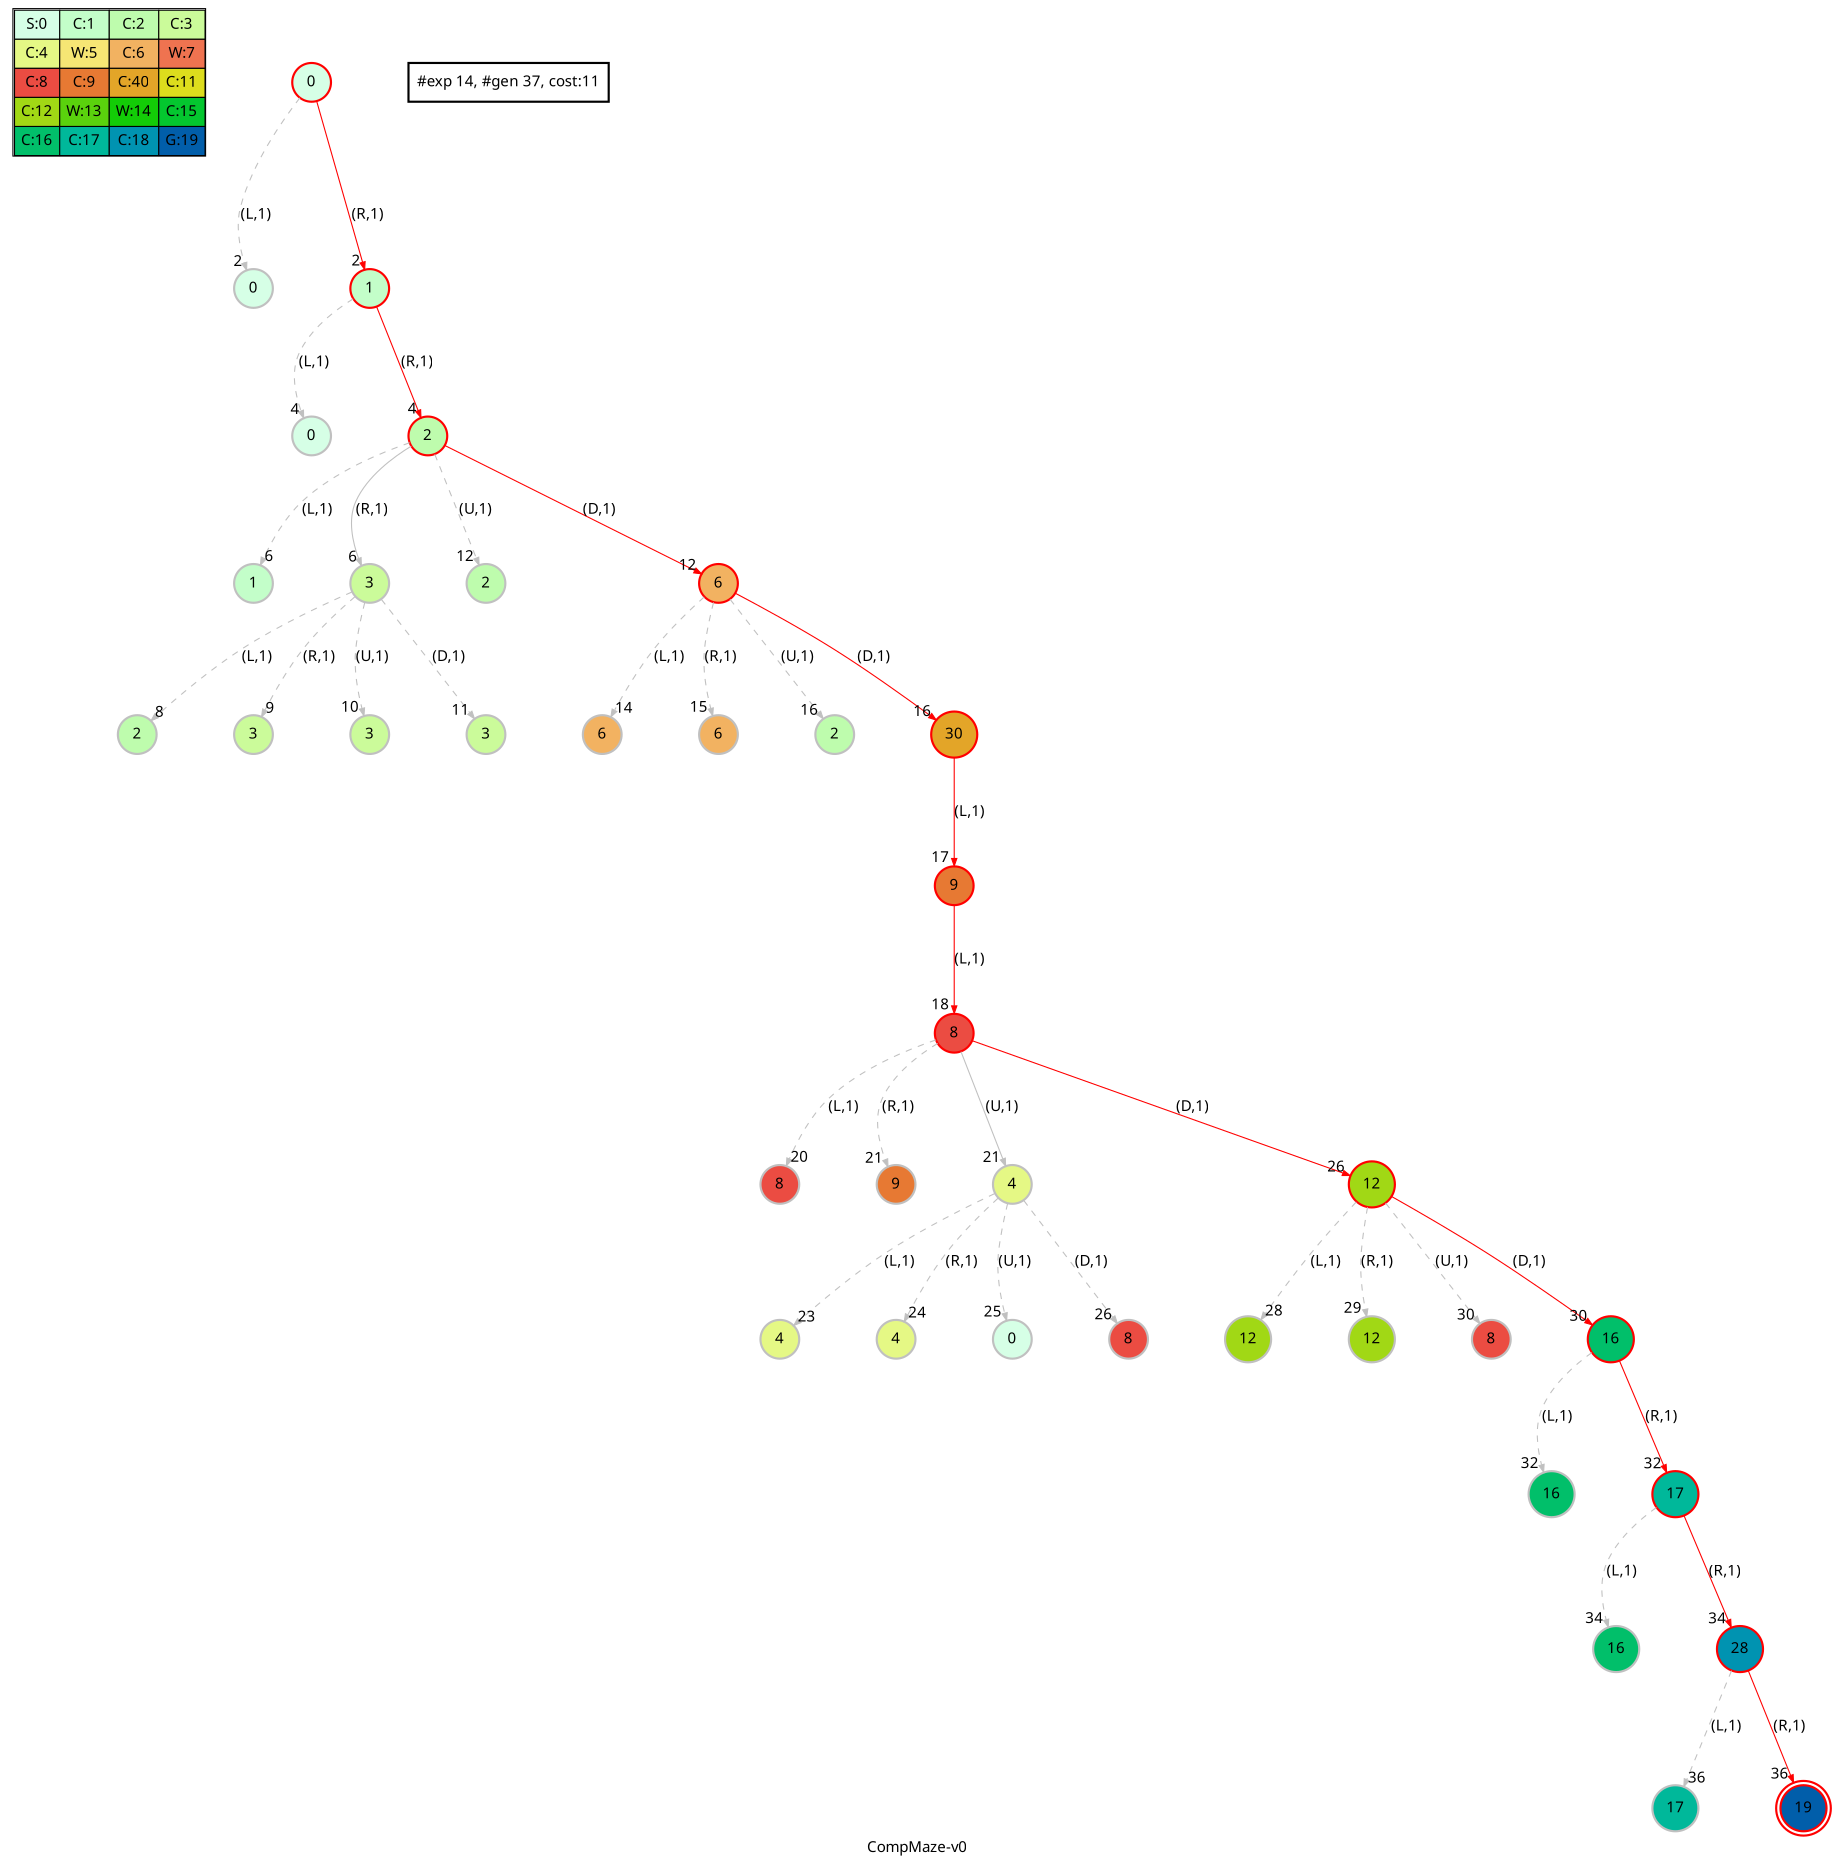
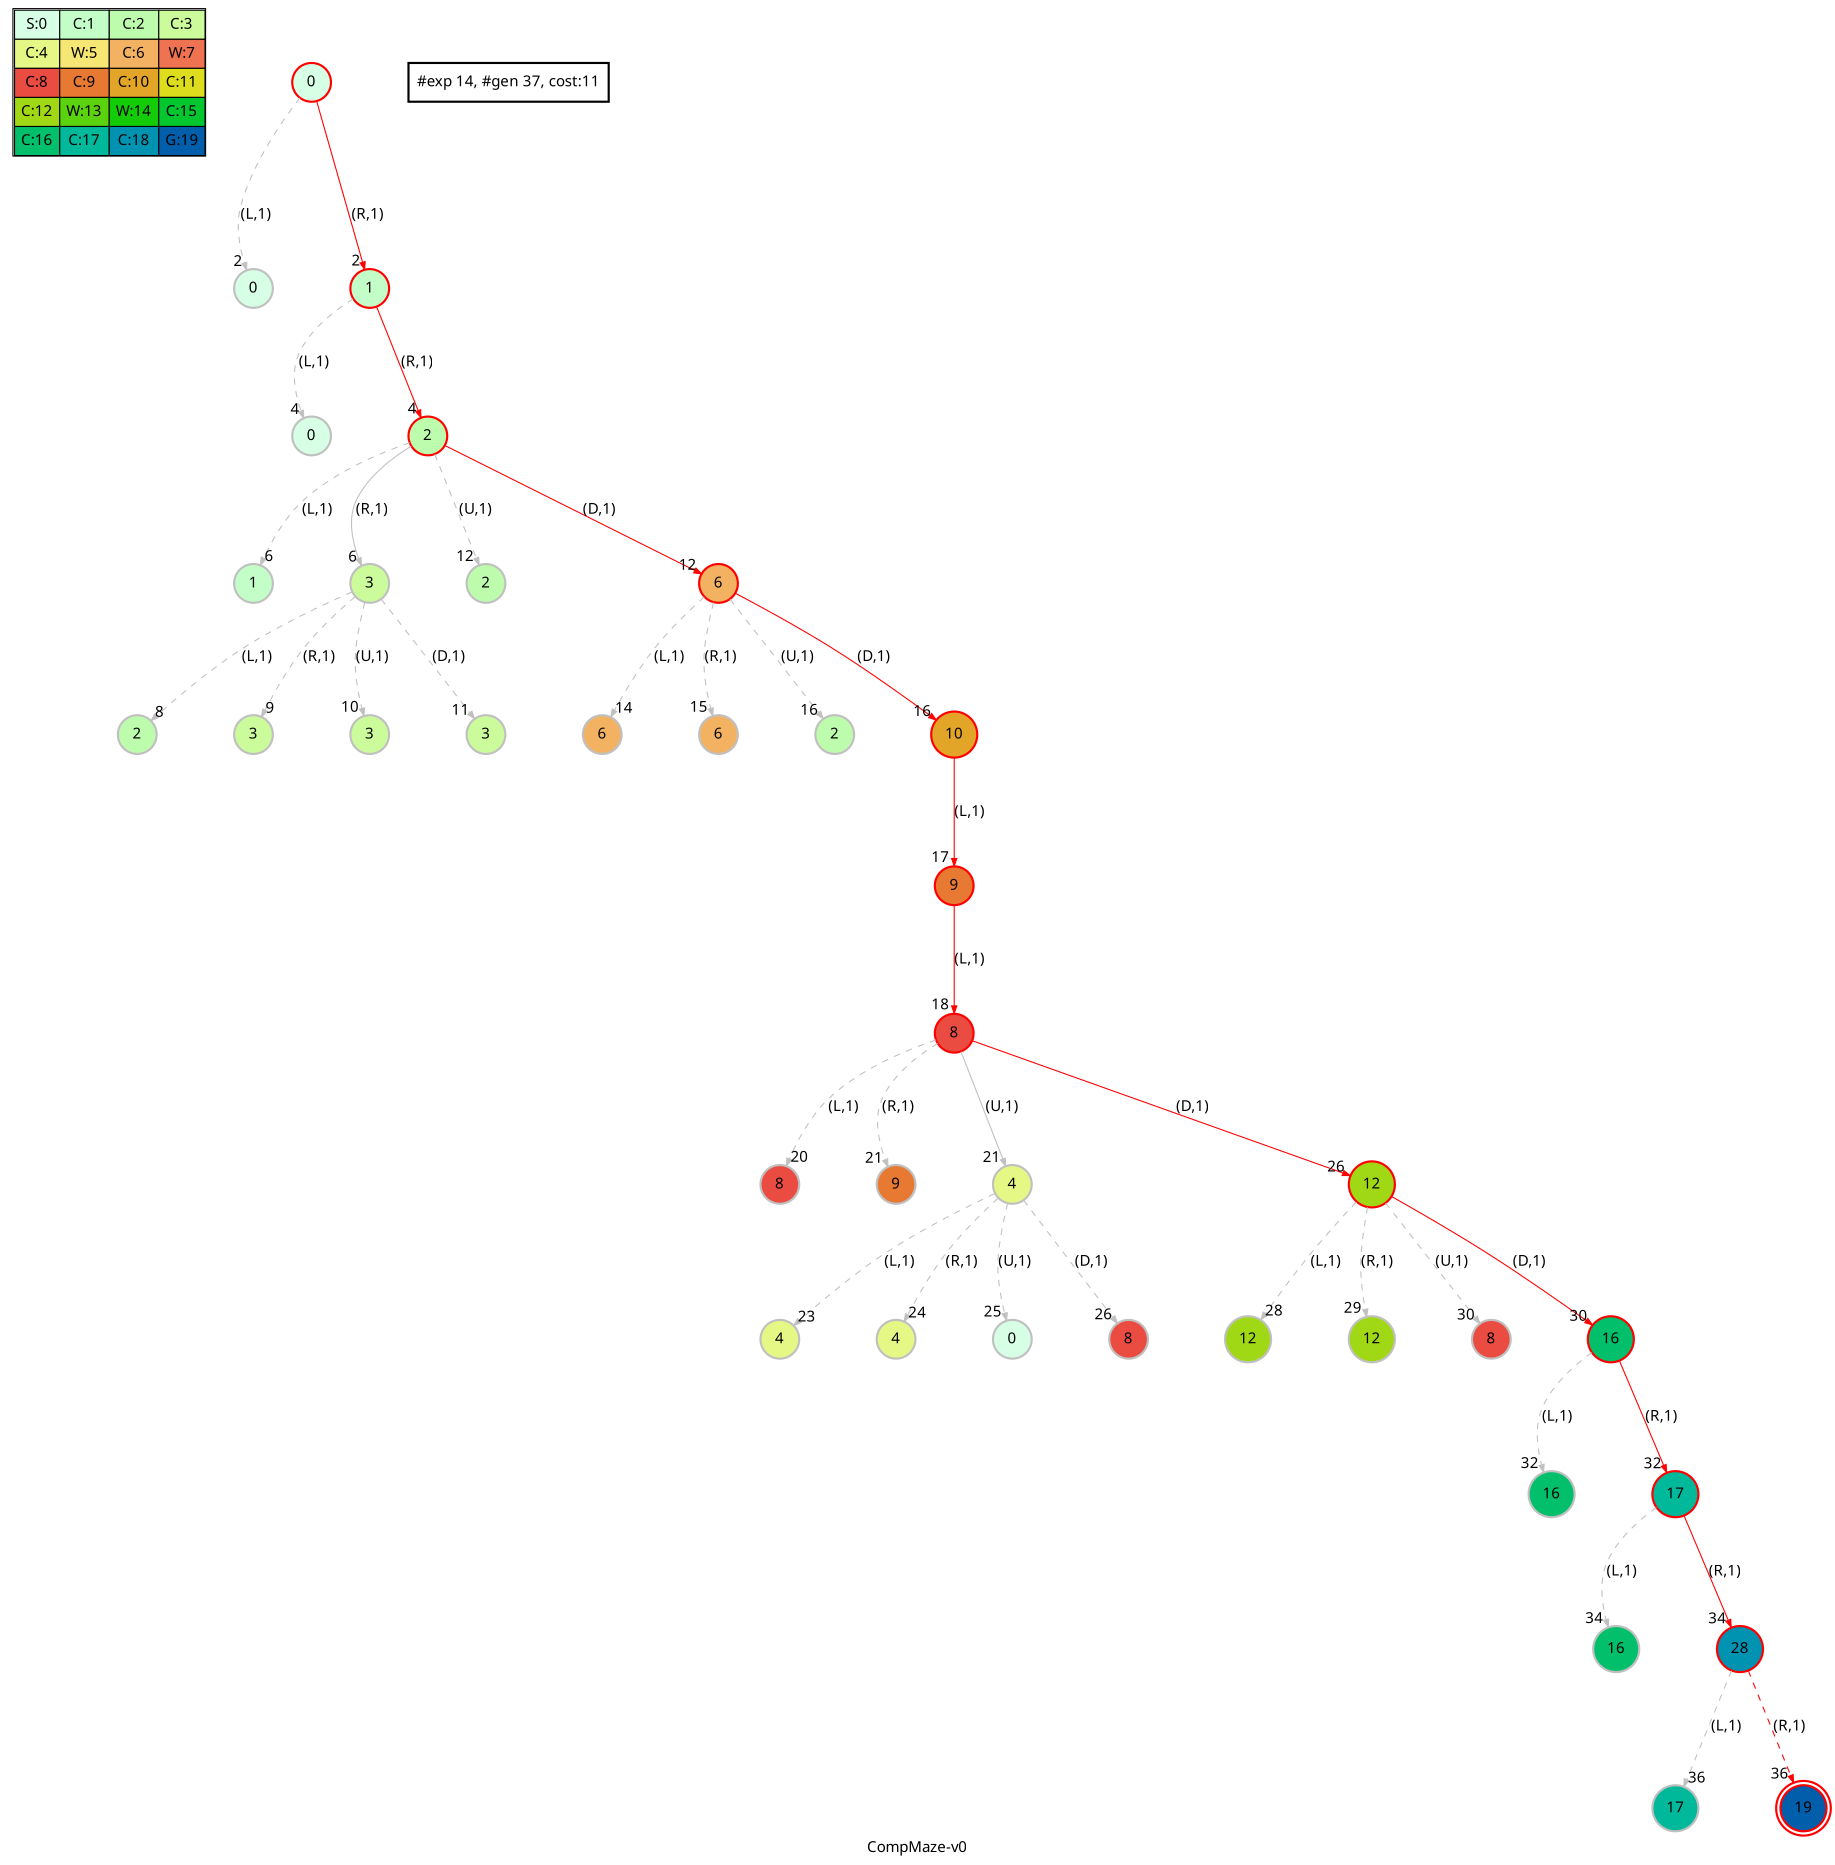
  digraph {
    fontname="Noto Sans"
    label="CompMaze-v0"
    nodesep=1
    ranksep=1.2
    node [fontname="Noto Sans" penwidth=2 shape=circle color=grey fillcolor="0.39803922 0.15947579 0.99679532 1.        " style=filled]
    edge [arrowsize=0.7 color=grey fontname="Noto Sans" headlabel=" 2 " style=dashed]
-   n1 [label=<<table border="1" cellpadding="5" cellspacing="0" cellborder="1"><tr><td bgcolor="0.39803922 0.15947579 0.99679532 1.        ">S:0</td><td bgcolor="0.35098039 0.23194764 0.99315867 1.        ">C:1</td><td bgcolor="0.29607843 0.31486959 0.98720184 1.        ">C:2</td><td bgcolor="0.24901961 0.38410575 0.98063477 1.        ">C:3</td></tr><tr><td bgcolor="0.19411765 0.46220388 0.97128103 1.        ">C:4</td><td bgcolor="0.14705882 0.52643216 0.96182564 1.        ">W:5</td><td bgcolor="0.09215686 0.59770746 0.94913494 1.        ">C:6</td><td bgcolor="0.0372549  0.66454018 0.93467977 1.        ">W:7</td></tr><tr><td bgcolor="0.00980392 0.71791192 0.92090552 1.        ">C:8</td><td bgcolor="0.06470588 0.77520398 0.9032472  1.        ">C:9</td><td bgcolor="0.11176471 0.81974048 0.88677369 1.        ">C:40</td><td bgcolor="0.16666667 0.8660254  0.8660254  1.        ">C:11</td></tr><tr><td bgcolor="0.21372549 0.9005867  0.84695821 1.        ">C:12</td><td bgcolor="0.26862745 0.93467977 0.82325295 1.        ">W:13</td><td bgcolor="0.32352941 0.96182564 0.79801723 1.        ">W:14</td><td bgcolor="0.37058824 0.97940977 0.77520398 1.        ">C:15</td></tr><tr><td bgcolor="0.4254902  0.99315867 0.74725253 1.        ">C:16</td><td bgcolor="0.47254902 0.99907048 0.72218645 1.        ">C:17</td><td bgcolor="0.52745098 0.99907048 0.69169844 1.        ">C:18</td><td bgcolor="0.5745098  0.99315867 0.66454018 1.        ">G:19</td></tr></table>> shape=plaintext color="" fillcolor="" style=""]
+   n1 [label=<<table border="1" cellpadding="5" cellspacing="0" cellborder="1"><tr><td bgcolor="0.39803922 0.15947579 0.99679532 1.        ">S:0</td><td bgcolor="0.35098039 0.23194764 0.99315867 1.        ">C:1</td><td bgcolor="0.29607843 0.31486959 0.98720184 1.        ">C:2</td><td bgcolor="0.24901961 0.38410575 0.98063477 1.        ">C:3</td></tr><tr><td bgcolor="0.19411765 0.46220388 0.97128103 1.        ">C:4</td><td bgcolor="0.14705882 0.52643216 0.96182564 1.        ">W:5</td><td bgcolor="0.09215686 0.59770746 0.94913494 1.        ">C:6</td><td bgcolor="0.0372549  0.66454018 0.93467977 1.        ">W:7</td></tr><tr><td bgcolor="0.00980392 0.71791192 0.92090552 1.        ">C:8</td><td bgcolor="0.06470588 0.77520398 0.9032472  1.        ">C:9</td><td bgcolor="0.11176471 0.81974048 0.88677369 1.        ">C:10</td><td bgcolor="0.16666667 0.8660254  0.8660254  1.        ">C:11</td></tr><tr><td bgcolor="0.21372549 0.9005867  0.84695821 1.        ">C:12</td><td bgcolor="0.26862745 0.93467977 0.82325295 1.        ">W:13</td><td bgcolor="0.32352941 0.96182564 0.79801723 1.        ">W:14</td><td bgcolor="0.37058824 0.97940977 0.77520398 1.        ">C:15</td></tr><tr><td bgcolor="0.4254902  0.99315867 0.74725253 1.        ">C:16</td><td bgcolor="0.47254902 0.99907048 0.72218645 1.        ">C:17</td><td bgcolor="0.52745098 0.99907048 0.69169844 1.        ">C:18</td><td bgcolor="0.5745098  0.99315867 0.66454018 1.        ">G:19</td></tr></table>> shape=plaintext color="" fillcolor="" style=""]
    n2 [color=red label=0]
    n3 [label=0]
    n4 [color=red fillcolor="0.35098039 0.23194764 0.99315867 1.        " label=1]
    n5 [label=0]
    n6 [color=red fillcolor="0.29607843 0.31486959 0.98720184 1.        " label=2]
    n7 [fillcolor="0.35098039 0.23194764 0.99315867 1.        " label=1]
    n8 [fillcolor="0.24901961 0.38410575 0.98063477 1.        " label=3]
    n9 [fillcolor="0.29607843 0.31486959 0.98720184 1.        " label=2]
    n10 [color=red fillcolor="0.09215686 0.59770746 0.94913494 1.        " label=6]
    n11 [fillcolor="0.29607843 0.31486959 0.98720184 1.        " label=2]
    n12 [fillcolor="0.24901961 0.38410575 0.98063477 1.        " label=3]
    n13 [fillcolor="0.24901961 0.38410575 0.98063477 1.        " label=3]
    n14 [fillcolor="0.24901961 0.38410575 0.98063477 1.        " label=3]
    n15 [fillcolor="0.09215686 0.59770746 0.94913494 1.        " label=6]
    n16 [fillcolor="0.09215686 0.59770746 0.94913494 1.        " label=6]
    n17 [fillcolor="0.29607843 0.31486959 0.98720184 1.        " label=2]
-   n18 [color=red fillcolor="0.11176471 0.81974048 0.88677369 1.        " label=30]
+   n18 [color=red fillcolor="0.11176471 0.81974048 0.88677369 1.        " label=10]
    n19 [color=red fillcolor="0.06470588 0.77520398 0.9032472  1.        " label=9]
    n20 [color=red fillcolor="0.00980392 0.71791192 0.92090552 1.        " label=8]
    n21 [fillcolor="0.00980392 0.71791192 0.92090552 1.        " label=8]
    n22 [fillcolor="0.06470588 0.77520398 0.9032472  1.        " label=9]
    n23 [fillcolor="0.19411765 0.46220388 0.97128103 1.        " label=4]
    n24 [color=red fillcolor="0.21372549 0.9005867  0.84695821 1.        " label=12]
    n25 [fillcolor="0.19411765 0.46220388 0.97128103 1.        " label=4]
    n26 [fillcolor="0.19411765 0.46220388 0.97128103 1.        " label=4]
    n27 [label=0]
    n28 [fillcolor="0.00980392 0.71791192 0.92090552 1.        " label=8]
    n29 [fillcolor="0.21372549 0.9005867  0.84695821 1.        " label=12]
    n30 [fillcolor="0.21372549 0.9005867  0.84695821 1.        " label=12]
    n31 [fillcolor="0.00980392 0.71791192 0.92090552 1.        " label=8]
    n32 [color=red fillcolor="0.4254902  0.99315867 0.74725253 1.        " label=16]
    n33 [fillcolor="0.4254902  0.99315867 0.74725253 1.        " label=16]
    n34 [color=red fillcolor="0.47254902 0.99907048 0.72218645 1.        " label=17]
    n35 [fillcolor="0.4254902  0.99315867 0.74725253 1.        " label=16]
    n36 [color=red fillcolor="0.52745098 0.99907048 0.69169844 1.        " label=28]
    n37 [fillcolor="0.47254902 0.99907048 0.72218645 1.        " label=17]
    n38 [color=red fillcolor="0.5745098  0.99315867 0.66454018 1.        " label=19 peripheries=2]
    "#exp 14, #gen 37, cost:11" [shape=box color="" fillcolor="" style=""]
    subgraph sub_1 {
      label=Map
      n1
    }
    n2 -> n3 [label="(L,1)"]
    n2 -> n4 [color=red label="(R,1)" style=""]
    n4 -> n5 [headlabel=" 4 " label="(L,1)"]
    n4 -> n6 [color=red headlabel=" 4 " label="(R,1)" style=""]
    n6 -> n7 [headlabel=" 6 " label="(L,1)"]
    n6 -> n8 [headlabel=" 6 " label="(R,1)" style=""]
    n6 -> n9 [headlabel=" 12 " label="(U,1)"]
    n6 -> n10 [color=red headlabel=" 12 " label="(D,1)" style=""]
    n8 -> n11 [headlabel=" 8 " label="(L,1)"]
    n8 -> n12 [headlabel=" 9 " label="(R,1)"]
    n8 -> n13 [headlabel=" 10 " label="(U,1)"]
    n8 -> n14 [headlabel=" 11 " label="(D,1)"]
    n10 -> n15 [headlabel=" 14 " label="(L,1)"]
    n10 -> n16 [headlabel=" 15 " label="(R,1)"]
    n10 -> n17 [headlabel=" 16 " label="(U,1)"]
    n10 -> n18 [color=red headlabel=" 16 " label="(D,1)" style=""]
    n18 -> n19 [color=red headlabel=" 17 " label="(L,1)" style=""]
    n19 -> n20 [color=red headlabel=" 18 " label="(L,1)" style=""]
    n20 -> n21 [headlabel=" 20 " label="(L,1)"]
    n20 -> n22 [headlabel=" 21 " label="(R,1)"]
    n20 -> n23 [headlabel=" 21 " label="(U,1)" style=""]
    n20 -> n24 [color=red headlabel=" 26 " label="(D,1)" style=""]
    n23 -> n25 [headlabel=" 23 " label="(L,1)"]
    n23 -> n26 [headlabel=" 24 " label="(R,1)"]
    n23 -> n27 [headlabel=" 25 " label="(U,1)"]
    n23 -> n28 [headlabel=" 26 " label="(D,1)"]
    n24 -> n29 [headlabel=" 28 " label="(L,1)"]
    n24 -> n30 [headlabel=" 29 " label="(R,1)"]
    n24 -> n31 [headlabel=" 30 " label="(U,1)"]
    n24 -> n32 [color=red headlabel=" 30 " label="(D,1)" style=""]
    n32 -> n33 [headlabel=" 32 " label="(L,1)"]
    n32 -> n34 [color=red headlabel=" 32 " label="(R,1)" style=""]
    n34 -> n35 [headlabel=" 34 " label="(L,1)"]
    n34 -> n36 [color=red headlabel=" 34 " label="(R,1)" style=""]
    n36 -> n37 [headlabel=" 36 " label="(L,1)"]
-   n36 -> n38 [color=red headlabel=" 36 " label="(R,1)" style=""]
+   n36 -> n38 [color=red headlabel=" 36 " label="(R,1)"]
  }
